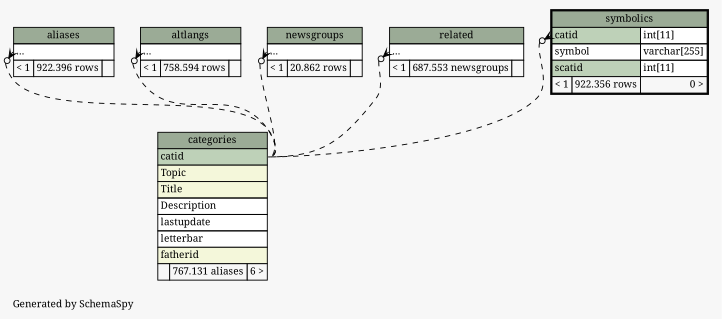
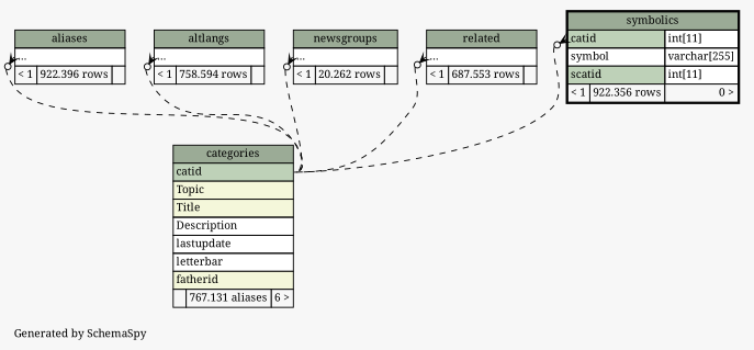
  digraph {
    bgcolor="#f7f7f7"
    fontname="Noto Serif"
    fontsize=11
    label="\nGenerated by SchemaSpy"
    labeljust=l
    nodesep=0.18
    rankdir=TB
    ranksep=0.46
    node [fontname="Noto Serif" fontsize=11 shape=plaintext]
    edge [arrowhead=none arrowsize=0.8 arrowtail=crowodot dir=back fontname="Noto Serif" headport="catid:e" style=dashed tailport="elipses:w"]
    n1 [label=<     <TABLE BORDER="0" CELLBORDER="1" CELLSPACING="0" BGCOLOR="#ffffff">       <TR><TD COLSPAN="3" BGCOLOR="#9bab96" ALIGN="CENTER">aliases</TD></TR>       <TR><TD PORT="elipses" COLSPAN="3" ALIGN="LEFT">...</TD></TR>       <TR><TD ALIGN="LEFT" BGCOLOR="#f7f7f7">&lt; 1</TD><TD ALIGN="RIGHT" BGCOLOR="#f7f7f7">922.396 rows</TD><TD ALIGN="RIGHT" BGCOLOR="#f7f7f7">  </TD></TR>     </TABLE>>]
    n2 [label=<     <TABLE BORDER="0" CELLBORDER="1" CELLSPACING="0" BGCOLOR="#ffffff">       <TR><TD COLSPAN="3" BGCOLOR="#9bab96" ALIGN="CENTER">categories</TD></TR>       <TR><TD PORT="catid" COLSPAN="3" BGCOLOR="#bed1b8" ALIGN="LEFT">catid</TD></TR>       <TR><TD PORT="Topic" COLSPAN="3" BGCOLOR="#f4f7da" ALIGN="LEFT">Topic</TD></TR>       <TR><TD PORT="Title" COLSPAN="3" BGCOLOR="#f4f7da" ALIGN="LEFT">Title</TD></TR>       <TR><TD PORT="Description" COLSPAN="3" ALIGN="LEFT">Description</TD></TR>       <TR><TD PORT="lastupdate" COLSPAN="3" ALIGN="LEFT">lastupdate</TD></TR>       <TR><TD PORT="letterbar" COLSPAN="3" ALIGN="LEFT">letterbar</TD></TR>       <TR><TD PORT="fatherid" COLSPAN="3" BGCOLOR="#f4f7da" ALIGN="LEFT">fatherid</TD></TR>       <TR><TD ALIGN="LEFT" BGCOLOR="#f7f7f7">  </TD><TD ALIGN="RIGHT" BGCOLOR="#f7f7f7">767.131 aliases</TD><TD ALIGN="RIGHT" BGCOLOR="#f7f7f7">6 &gt;</TD></TR>     </TABLE>>]
    n3 [label=<     <TABLE BORDER="0" CELLBORDER="1" CELLSPACING="0" BGCOLOR="#ffffff">       <TR><TD COLSPAN="3" BGCOLOR="#9bab96" ALIGN="CENTER">altlangs</TD></TR>       <TR><TD PORT="elipses" COLSPAN="3" ALIGN="LEFT">...</TD></TR>       <TR><TD ALIGN="LEFT" BGCOLOR="#f7f7f7">&lt; 1</TD><TD ALIGN="RIGHT" BGCOLOR="#f7f7f7">758.594 rows</TD><TD ALIGN="RIGHT" BGCOLOR="#f7f7f7">  </TD></TR>     </TABLE>>]
-   n4 [label=<     <TABLE BORDER="0" CELLBORDER="1" CELLSPACING="0" BGCOLOR="#ffffff">       <TR><TD COLSPAN="3" BGCOLOR="#9bab96" ALIGN="CENTER">newsgroups</TD></TR>       <TR><TD PORT="elipses" COLSPAN="3" ALIGN="LEFT">...</TD></TR>       <TR><TD ALIGN="LEFT" BGCOLOR="#f7f7f7">&lt; 1</TD><TD ALIGN="RIGHT" BGCOLOR="#f7f7f7">20.862 rows</TD><TD ALIGN="RIGHT" BGCOLOR="#f7f7f7">  </TD></TR>     </TABLE>>]
-   n5 [label=<     <TABLE BORDER="0" CELLBORDER="1" CELLSPACING="0" BGCOLOR="#ffffff">       <TR><TD COLSPAN="3" BGCOLOR="#9bab96" ALIGN="CENTER">related</TD></TR>       <TR><TD PORT="elipses" COLSPAN="3" ALIGN="LEFT">...</TD></TR>       <TR><TD ALIGN="LEFT" BGCOLOR="#f7f7f7">&lt; 1</TD><TD ALIGN="RIGHT" BGCOLOR="#f7f7f7">687.553 newsgroups</TD><TD ALIGN="RIGHT" BGCOLOR="#f7f7f7">  </TD></TR>     </TABLE>>]
+   n4 [label=<     <TABLE BORDER="0" CELLBORDER="1" CELLSPACING="0" BGCOLOR="#ffffff">       <TR><TD COLSPAN="3" BGCOLOR="#9bab96" ALIGN="CENTER">newsgroups</TD></TR>       <TR><TD PORT="elipses" COLSPAN="3" ALIGN="LEFT">...</TD></TR>       <TR><TD ALIGN="LEFT" BGCOLOR="#f7f7f7">&lt; 1</TD><TD ALIGN="RIGHT" BGCOLOR="#f7f7f7">20.262 rows</TD><TD ALIGN="RIGHT" BGCOLOR="#f7f7f7">  </TD></TR>     </TABLE>>]
+   n5 [label=<     <TABLE BORDER="0" CELLBORDER="1" CELLSPACING="0" BGCOLOR="#ffffff">       <TR><TD COLSPAN="3" BGCOLOR="#9bab96" ALIGN="CENTER">related</TD></TR>       <TR><TD PORT="elipses" COLSPAN="3" ALIGN="LEFT">...</TD></TR>       <TR><TD ALIGN="LEFT" BGCOLOR="#f7f7f7">&lt; 1</TD><TD ALIGN="RIGHT" BGCOLOR="#f7f7f7">687.553 rows</TD><TD ALIGN="RIGHT" BGCOLOR="#f7f7f7">  </TD></TR>     </TABLE>>]
    n6 [label=<     <TABLE BORDER="2" CELLBORDER="1" CELLSPACING="0" BGCOLOR="#ffffff">       <TR><TD COLSPAN="3" BGCOLOR="#9bab96" ALIGN="CENTER">symbolics</TD></TR>       <TR><TD PORT="catid" COLSPAN="2" BGCOLOR="#bed1b8" ALIGN="LEFT">catid</TD><TD PORT="catid.type" ALIGN="LEFT">int[11]</TD></TR>       <TR><TD PORT="symbol" COLSPAN="2" ALIGN="LEFT">symbol</TD><TD PORT="symbol.type" ALIGN="LEFT">varchar[255]</TD></TR>       <TR><TD PORT="scatid" COLSPAN="2" BGCOLOR="#bed1b8" ALIGN="LEFT">scatid</TD><TD PORT="scatid.type" ALIGN="LEFT">int[11]</TD></TR>       <TR><TD ALIGN="LEFT" BGCOLOR="#f7f7f7">&lt; 1</TD><TD ALIGN="RIGHT" BGCOLOR="#f7f7f7">922.356 rows</TD><TD ALIGN="RIGHT" BGCOLOR="#f7f7f7">0 &gt;</TD></TR>     </TABLE>>]
    n1 -> n2
    n3 -> n2
    n4 -> n2
    n5 -> n2
    n6 -> n2 [tailport="catid:w"]
  }
